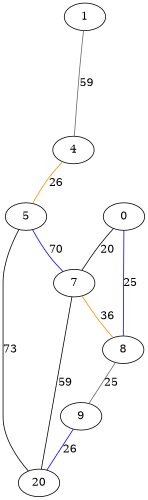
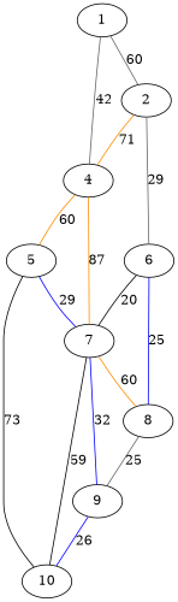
  graph {
    edge [color=gray40]
    1
+   2
    4
-   6 [label=0]
+   6
    5
    7
    8
-   10 [label=20]
+   10
    9
-   1 -- 4 [label=59]
-   4 -- 5 [color=darkorange label=26]
+   1 -- 2 [label=60]
+   1 -- 4 [label=42]
+   2 -- 4 [color=darkorange label=71]
+   2 -- 6 [label=29]
+   4 -- 5 [color=darkorange label=60]
+   4 -- 7 [color=darkorange label=87]
    6 -- 7 [color=black label=20]
    6 -- 8 [color=blue label=25]
-   5 -- 7 [color=blue label=70]
+   5 -- 7 [color=blue label=29]
    5 -- 10 [color=black label=73]
-   7 -- 8 [color=darkorange label=36]
+   7 -- 8 [color=darkorange label=60]
    7 -- 10 [color=black label=59]
+   7 -- 9 [color=blue label=32]
    8 -- 9 [label=25]
    9 -- 10 [color=blue label=26]
  }
